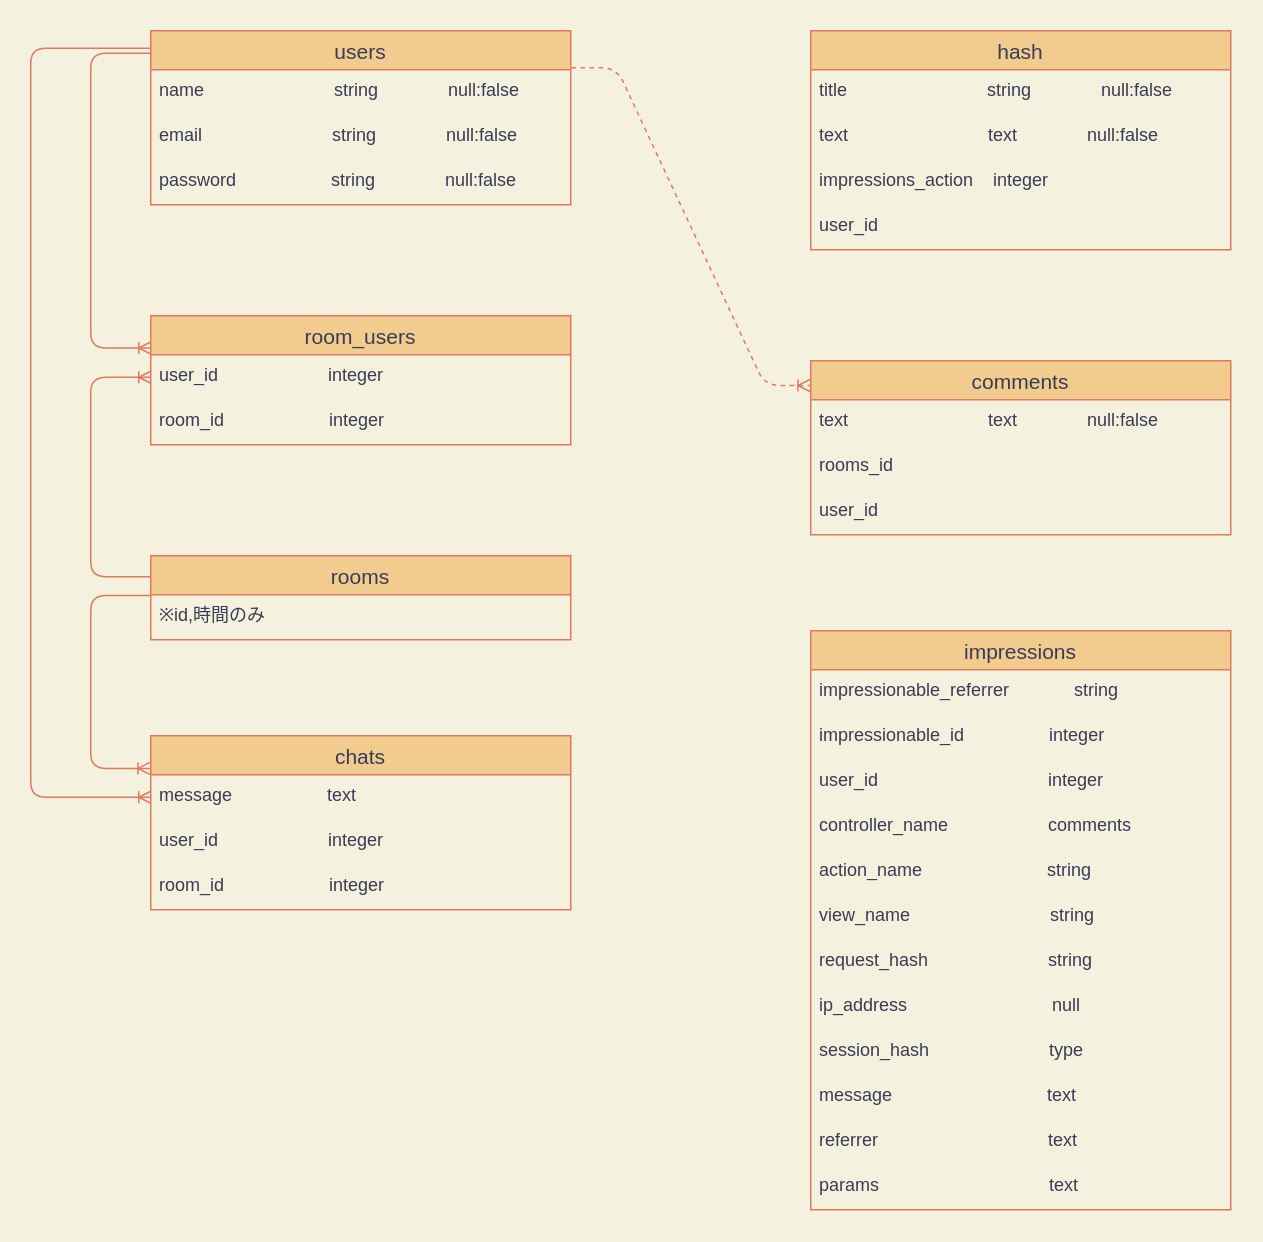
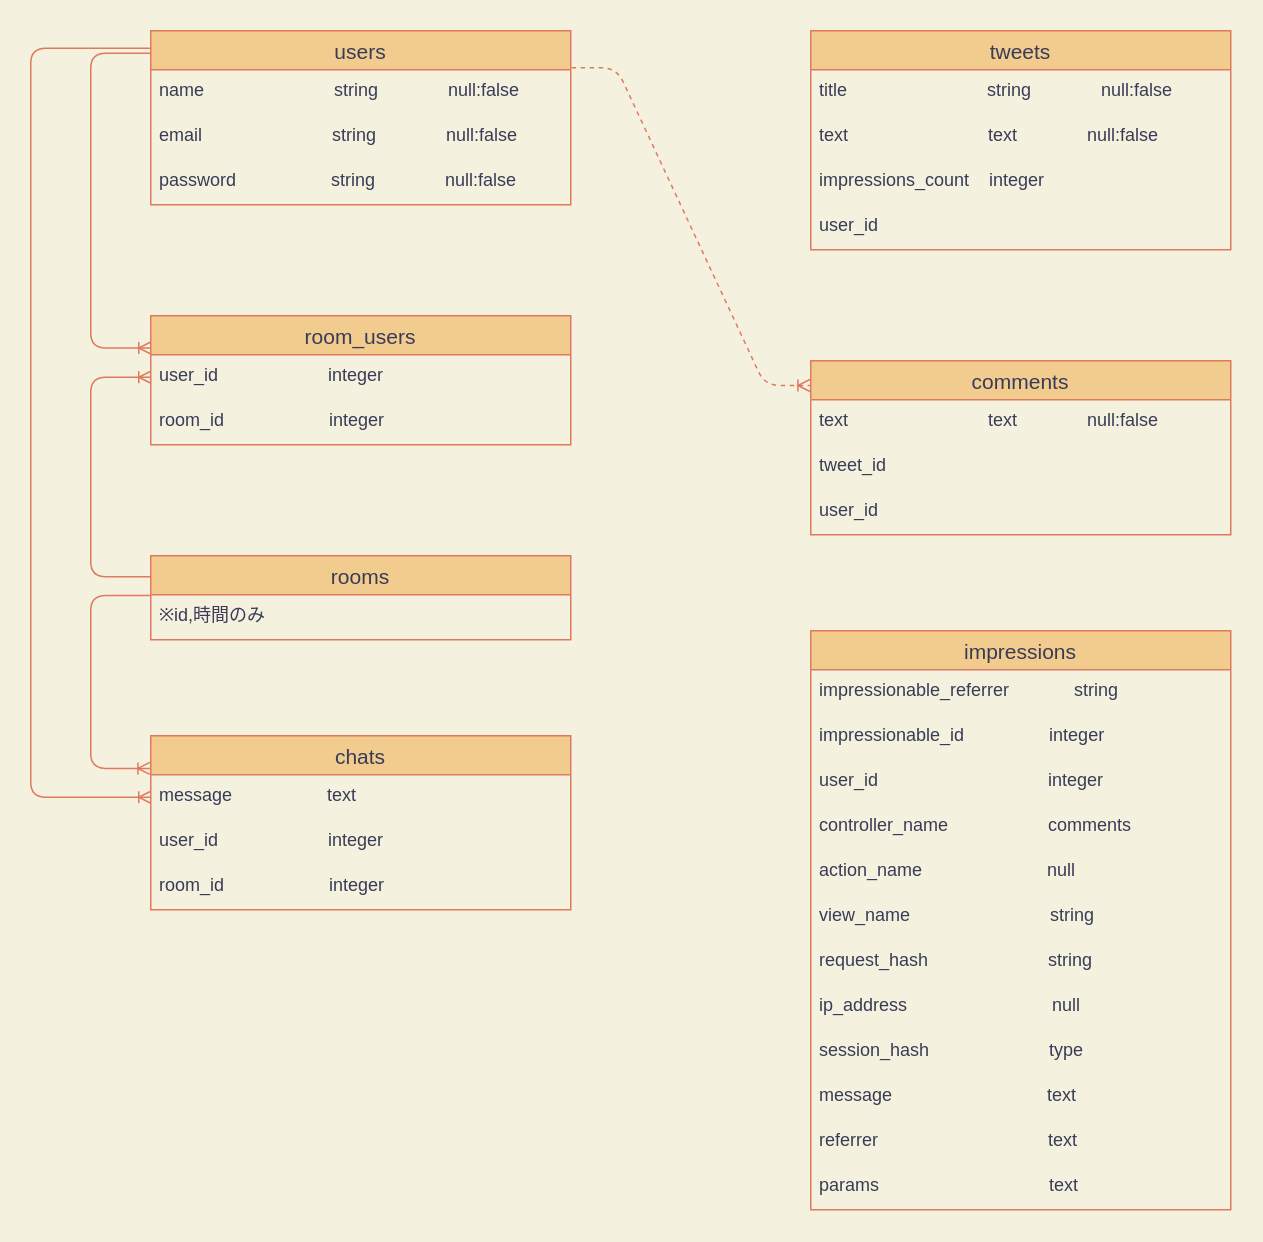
  <mxCell id="0" />
  <mxCell id="1" parent="0" />
  <mxCell id="2" value="users" style="swimlane;fontStyle=0;childLayout=stackLayout;horizontal=1;startSize=26;horizontalStack=0;resizeParent=1;resizeParentMax=0;resizeLast=0;collapsible=1;marginBottom=0;align=center;fontSize=14;strokeColor=#E07A5F;strokeWidth=1;fillColor=#F2CC8F;fontColor=#393C56;" parent="1" vertex="1"><mxGeometry y="20" width="280" height="116" as="geometry" x="100" /></mxCell>
  <mxCell id="3" value="name                          string              null:false       " style="text;strokeColor=none;fillColor=none;spacingLeft=4;spacingRight=4;overflow=hidden;rotatable=0;points=[[0,0.5],[1,0.5]];portConstraint=eastwest;fontSize=12;fontColor=#393C56;" parent="2" vertex="1"><mxGeometry y="26" width="280" height="30" as="geometry" /></mxCell>
  <mxCell id="4" value="email                          string              null:false" style="text;strokeColor=none;fillColor=none;spacingLeft=4;spacingRight=4;overflow=hidden;rotatable=0;points=[[0,0.5],[1,0.5]];portConstraint=eastwest;fontSize=12;fontColor=#393C56;" parent="2" vertex="1"><mxGeometry y="56" width="280" height="30" as="geometry" /></mxCell>
  <mxCell id="5" value="password                   string              null:false" style="text;strokeColor=none;fillColor=none;spacingLeft=4;spacingRight=4;overflow=hidden;rotatable=0;points=[[0,0.5],[1,0.5]];portConstraint=eastwest;fontSize=12;fontColor=#393C56;" parent="2" vertex="1"><mxGeometry y="86" width="280" height="30" as="geometry" /></mxCell>
- <mxCell id="6" value="hash" style="swimlane;fontStyle=0;childLayout=stackLayout;horizontal=1;startSize=26;horizontalStack=0;resizeParent=1;resizeParentMax=0;resizeLast=0;collapsible=1;marginBottom=0;align=center;fontSize=14;strokeColor=#E07A5F;strokeWidth=1;fillColor=#F2CC8F;fontColor=#393C56;" parent="1" vertex="1"><mxGeometry x="540" y="20" width="280" height="146" as="geometry" /></mxCell>
+ <mxCell id="6" value="tweets" style="swimlane;fontStyle=0;childLayout=stackLayout;horizontal=1;startSize=26;horizontalStack=0;resizeParent=1;resizeParentMax=0;resizeLast=0;collapsible=1;marginBottom=0;align=center;fontSize=14;strokeColor=#E07A5F;strokeWidth=1;fillColor=#F2CC8F;fontColor=#393C56;" parent="1" vertex="1"><mxGeometry x="540" y="20" width="280" height="146" as="geometry" /></mxCell>
  <mxCell id="7" value="title                            string              null:false       " style="text;strokeColor=none;fillColor=none;spacingLeft=4;spacingRight=4;overflow=hidden;rotatable=0;points=[[0,0.5],[1,0.5]];portConstraint=eastwest;fontSize=12;fontColor=#393C56;" parent="6" vertex="1"><mxGeometry y="26" width="280" height="30" as="geometry" /></mxCell>
  <mxCell id="8" value="text                            text              null:false" style="text;strokeColor=none;fillColor=none;spacingLeft=4;spacingRight=4;overflow=hidden;rotatable=0;points=[[0,0.5],[1,0.5]];portConstraint=eastwest;fontSize=12;fontColor=#393C56;" parent="6" vertex="1"><mxGeometry y="56" width="280" height="30" as="geometry" /></mxCell>
- <mxCell id="9" value="impressions_action    integer" style="text;strokeColor=none;fillColor=none;spacingLeft=4;spacingRight=4;overflow=hidden;rotatable=0;points=[[0,0.5],[1,0.5]];portConstraint=eastwest;fontSize=12;fontColor=#393C56;" parent="6" vertex="1"><mxGeometry y="86" width="280" height="30" as="geometry" /></mxCell>
+ <mxCell id="9" value="impressions_count    integer" style="text;strokeColor=none;fillColor=none;spacingLeft=4;spacingRight=4;overflow=hidden;rotatable=0;points=[[0,0.5],[1,0.5]];portConstraint=eastwest;fontSize=12;fontColor=#393C56;" parent="6" vertex="1"><mxGeometry y="86" width="280" height="30" as="geometry" /></mxCell>
  <mxCell id="10" value="user_id" style="text;strokeColor=none;fillColor=none;spacingLeft=4;spacingRight=4;overflow=hidden;rotatable=0;points=[[0,0.5],[1,0.5]];portConstraint=eastwest;fontSize=12;fontColor=#393C56;" vertex="1" parent="6"><mxGeometry y="116" width="280" height="30" as="geometry" /></mxCell>
  <mxCell id="11" value="comments" style="swimlane;fontStyle=0;childLayout=stackLayout;horizontal=1;startSize=26;horizontalStack=0;resizeParent=1;resizeParentMax=0;resizeLast=0;collapsible=1;marginBottom=0;align=center;fontSize=14;strokeColor=#E07A5F;strokeWidth=1;fillColor=#F2CC8F;fontColor=#393C56;" vertex="1" parent="1"><mxGeometry x="540" y="240" width="280" height="116" as="geometry" /></mxCell>
  <mxCell id="12" value="text                            text              null:false" style="text;strokeColor=none;fillColor=none;spacingLeft=4;spacingRight=4;overflow=hidden;rotatable=0;points=[[0,0.5],[1,0.5]];portConstraint=eastwest;fontSize=12;fontColor=#393C56;" vertex="1" parent="11"><mxGeometry y="26" width="280" height="30" as="geometry" /></mxCell>
- <mxCell id="13" value="rooms_id" style="text;strokeColor=none;fillColor=none;spacingLeft=4;spacingRight=4;overflow=hidden;rotatable=0;points=[[0,0.5],[1,0.5]];portConstraint=eastwest;fontSize=12;fontColor=#393C56;" vertex="1" parent="11"><mxGeometry y="56" width="280" height="30" as="geometry" /></mxCell>
+ <mxCell id="13" value="tweet_id" style="text;strokeColor=none;fillColor=none;spacingLeft=4;spacingRight=4;overflow=hidden;rotatable=0;points=[[0,0.5],[1,0.5]];portConstraint=eastwest;fontSize=12;fontColor=#393C56;" vertex="1" parent="11"><mxGeometry y="56" width="280" height="30" as="geometry" /></mxCell>
  <mxCell id="14" value="user_id" style="text;strokeColor=none;fillColor=none;spacingLeft=4;spacingRight=4;overflow=hidden;rotatable=0;points=[[0,0.5],[1,0.5]];portConstraint=eastwest;fontSize=12;fontColor=#393C56;" vertex="1" parent="11"><mxGeometry y="86" width="280" height="30" as="geometry" /></mxCell>
  <mxCell id="15" value="room_users" style="swimlane;fontStyle=0;childLayout=stackLayout;horizontal=1;startSize=26;horizontalStack=0;resizeParent=1;resizeParentMax=0;resizeLast=0;collapsible=1;marginBottom=0;align=center;fontSize=14;strokeColor=#E07A5F;strokeWidth=1;fillColor=#F2CC8F;fontColor=#393C56;" vertex="1" parent="1"><mxGeometry y="210" width="280" height="86" as="geometry" x="100" /></mxCell>
  <mxCell id="16" value="user_id                      integer" style="text;strokeColor=none;fillColor=none;spacingLeft=4;spacingRight=4;overflow=hidden;rotatable=0;points=[[0,0.5],[1,0.5]];portConstraint=eastwest;fontSize=12;fontColor=#393C56;" vertex="1" parent="15"><mxGeometry y="26" width="280" height="30" as="geometry" /></mxCell>
  <mxCell id="17" value="room_id                     integer" style="text;strokeColor=none;fillColor=none;spacingLeft=4;spacingRight=4;overflow=hidden;rotatable=0;points=[[0,0.5],[1,0.5]];portConstraint=eastwest;fontSize=12;fontColor=#393C56;" vertex="1" parent="15"><mxGeometry y="56" width="280" height="30" as="geometry" /></mxCell>
  <mxCell id="18" value="rooms" style="swimlane;fontStyle=0;childLayout=stackLayout;horizontal=1;startSize=26;horizontalStack=0;resizeParent=1;resizeParentMax=0;resizeLast=0;collapsible=1;marginBottom=0;align=center;fontSize=14;strokeColor=#E07A5F;strokeWidth=1;fillColor=#F2CC8F;fontColor=#393C56;" vertex="1" parent="1"><mxGeometry y="370" width="280" height="56" as="geometry" x="100" /></mxCell>
  <mxCell id="19" value="※id,時間のみ" style="text;strokeColor=none;fillColor=none;spacingLeft=4;spacingRight=4;overflow=hidden;rotatable=0;points=[[0,0.5],[1,0.5]];portConstraint=eastwest;fontSize=12;fontColor=#393C56;" vertex="1" parent="18"><mxGeometry y="26" width="280" height="30" as="geometry" /></mxCell>
  <mxCell id="20" value="chats" style="swimlane;fontStyle=0;childLayout=stackLayout;horizontal=1;startSize=26;horizontalStack=0;resizeParent=1;resizeParentMax=0;resizeLast=0;collapsible=1;marginBottom=0;align=center;fontSize=14;strokeColor=#E07A5F;strokeWidth=1;fillColor=#F2CC8F;fontColor=#393C56;" vertex="1" parent="1"><mxGeometry y="490" width="280" height="116" as="geometry" x="100" /></mxCell>
  <mxCell id="21" value="message                   text" style="text;strokeColor=none;fillColor=none;spacingLeft=4;spacingRight=4;overflow=hidden;rotatable=0;points=[[0,0.5],[1,0.5]];portConstraint=eastwest;fontSize=12;fontColor=#393C56;" vertex="1" parent="20"><mxGeometry y="26" width="280" height="30" as="geometry" /></mxCell>
  <mxCell id="22" value="user_id                      integer" style="text;strokeColor=none;fillColor=none;spacingLeft=4;spacingRight=4;overflow=hidden;rotatable=0;points=[[0,0.5],[1,0.5]];portConstraint=eastwest;fontSize=12;fontColor=#393C56;" vertex="1" parent="20"><mxGeometry y="56" width="280" height="30" as="geometry" /></mxCell>
  <mxCell id="23" value="room_id                     integer" style="text;strokeColor=none;fillColor=none;spacingLeft=4;spacingRight=4;overflow=hidden;rotatable=0;points=[[0,0.5],[1,0.5]];portConstraint=eastwest;fontSize=12;fontColor=#393C56;" vertex="1" parent="20"><mxGeometry y="86" width="280" height="30" as="geometry" /></mxCell>
  <mxCell id="24" value="impressions" style="swimlane;fontStyle=0;childLayout=stackLayout;horizontal=1;startSize=26;horizontalStack=0;resizeParent=1;resizeParentMax=0;resizeLast=0;collapsible=1;marginBottom=0;align=center;fontSize=14;strokeColor=#E07A5F;strokeWidth=1;fillColor=#F2CC8F;fontColor=#393C56;" vertex="1" parent="1"><mxGeometry x="540" y="420" width="280" height="386" as="geometry" /></mxCell>
  <mxCell id="25" value="impressionable_referrer             string" style="text;strokeColor=none;fillColor=none;spacingLeft=4;spacingRight=4;overflow=hidden;rotatable=0;points=[[0,0.5],[1,0.5]];portConstraint=eastwest;fontSize=12;fontColor=#393C56;" vertex="1" parent="24"><mxGeometry y="26" width="280" height="30" as="geometry" /></mxCell>
  <mxCell id="26" value="impressionable_id                 integer" style="text;strokeColor=none;fillColor=none;spacingLeft=4;spacingRight=4;overflow=hidden;rotatable=0;points=[[0,0.5],[1,0.5]];portConstraint=eastwest;fontSize=12;fontColor=#393C56;" vertex="1" parent="24"><mxGeometry y="56" width="280" height="30" as="geometry" /></mxCell>
  <mxCell id="27" value="user_id                                  integer" style="text;strokeColor=none;fillColor=none;spacingLeft=4;spacingRight=4;overflow=hidden;rotatable=0;points=[[0,0.5],[1,0.5]];portConstraint=eastwest;fontSize=12;fontColor=#393C56;" vertex="1" parent="24"><mxGeometry y="86" width="280" height="30" as="geometry" /></mxCell>
  <mxCell id="28" value="controller_name                    comments" style="text;strokeColor=none;fillColor=none;spacingLeft=4;spacingRight=4;overflow=hidden;rotatable=0;points=[[0,0.5],[1,0.5]];portConstraint=eastwest;fontSize=12;fontColor=#393C56;" vertex="1" parent="24"><mxGeometry y="116" width="280" height="30" as="geometry" /></mxCell>
- <mxCell id="29" value="action_name                         string" style="text;strokeColor=none;fillColor=none;spacingLeft=4;spacingRight=4;overflow=hidden;rotatable=0;points=[[0,0.5],[1,0.5]];portConstraint=eastwest;fontSize=12;fontColor=#393C56;" vertex="1" parent="24"><mxGeometry y="146" width="280" height="30" as="geometry" /></mxCell>
+ <mxCell id="29" value="action_name                         null" style="text;strokeColor=none;fillColor=none;spacingLeft=4;spacingRight=4;overflow=hidden;rotatable=0;points=[[0,0.5],[1,0.5]];portConstraint=eastwest;fontSize=12;fontColor=#393C56;" vertex="1" parent="24"><mxGeometry y="146" width="280" height="30" as="geometry" /></mxCell>
  <mxCell id="30" value="view_name                            string" style="text;strokeColor=none;fillColor=none;spacingLeft=4;spacingRight=4;overflow=hidden;rotatable=0;points=[[0,0.5],[1,0.5]];portConstraint=eastwest;fontSize=12;fontColor=#393C56;" vertex="1" parent="24"><mxGeometry y="176" width="280" height="30" as="geometry" /></mxCell>
  <mxCell id="31" value="request_hash                        string" style="text;strokeColor=none;fillColor=none;spacingLeft=4;spacingRight=4;overflow=hidden;rotatable=0;points=[[0,0.5],[1,0.5]];portConstraint=eastwest;fontSize=12;fontColor=#393C56;" vertex="1" parent="24"><mxGeometry y="206" width="280" height="30" as="geometry" /></mxCell>
  <mxCell id="32" value="ip_address                             null" style="text;strokeColor=none;fillColor=none;spacingLeft=4;spacingRight=4;overflow=hidden;rotatable=0;points=[[0,0.5],[1,0.5]];portConstraint=eastwest;fontSize=12;fontColor=#393C56;" vertex="1" parent="24"><mxGeometry y="236" width="280" height="30" as="geometry" /></mxCell>
  <mxCell id="33" value="session_hash                        type" style="text;strokeColor=none;fillColor=none;spacingLeft=4;spacingRight=4;overflow=hidden;rotatable=0;points=[[0,0.5],[1,0.5]];portConstraint=eastwest;fontSize=12;fontColor=#393C56;" vertex="1" parent="24"><mxGeometry y="266" width="280" height="30" as="geometry" /></mxCell>
  <mxCell id="34" value="message                               text" style="text;strokeColor=none;fillColor=none;spacingLeft=4;spacingRight=4;overflow=hidden;rotatable=0;points=[[0,0.5],[1,0.5]];portConstraint=eastwest;fontSize=12;fontColor=#393C56;" vertex="1" parent="24"><mxGeometry y="296" width="280" height="30" as="geometry" /></mxCell>
  <mxCell id="35" value="referrer                                  text" style="text;strokeColor=none;fillColor=none;spacingLeft=4;spacingRight=4;overflow=hidden;rotatable=0;points=[[0,0.5],[1,0.5]];portConstraint=eastwest;fontSize=12;fontColor=#393C56;" vertex="1" parent="24"><mxGeometry y="326" width="280" height="30" as="geometry" /></mxCell>
  <mxCell id="36" value="params                                  text" style="text;strokeColor=none;fillColor=none;spacingLeft=4;spacingRight=4;overflow=hidden;rotatable=0;points=[[0,0.5],[1,0.5]];portConstraint=eastwest;fontSize=12;fontColor=#393C56;" vertex="1" parent="24"><mxGeometry y="356" width="280" height="30" as="geometry" /></mxCell>
  <mxCell id="37" value="" style="edgeStyle=elbowEdgeStyle;fontSize=12;html=1;endArrow=ERoneToMany;entryX=0;entryY=0.25;entryDx=0;entryDy=0;labelBackgroundColor=#F4F1DE;strokeColor=#E07A5F;fontColor=#393C56;" edge="1" parent="1" target="15"><mxGeometry width="100" height="100" relative="1" as="geometry"><mxPoint y="35" as="sourcePoint" x="100" /><mxPoint x="70" y="150" as="targetPoint" /><Array as="points"><mxPoint x="60" y="130" /></Array></mxGeometry></mxCell>
  <mxCell id="38" value="" style="edgeStyle=elbowEdgeStyle;fontSize=12;html=1;endArrow=ERoneToMany;exitX=0;exitY=0.25;exitDx=0;exitDy=0;entryX=0;entryY=0.5;entryDx=0;entryDy=0;labelBackgroundColor=#F4F1DE;strokeColor=#E07A5F;fontColor=#393C56;" edge="1" parent="1" source="18" target="16"><mxGeometry width="100" height="100" relative="1" as="geometry"><mxPoint x="200" y="400" as="sourcePoint" /><mxPoint x="300" y="300" as="targetPoint" /><Array as="points"><mxPoint x="60" y="320" /></Array></mxGeometry></mxCell>
  <mxCell id="39" value="" style="edgeStyle=elbowEdgeStyle;fontSize=12;html=1;endArrow=ERoneToMany;exitX=-0.002;exitY=0.016;exitDx=0;exitDy=0;exitPerimeter=0;entryX=-0.002;entryY=-0.141;entryDx=0;entryDy=0;entryPerimeter=0;labelBackgroundColor=#F4F1DE;strokeColor=#E07A5F;fontColor=#393C56;" edge="1" parent="1" source="19" target="21"><mxGeometry width="100" height="100" relative="1" as="geometry"><mxPoint x="200" y="400" as="sourcePoint" /><mxPoint x="300" y="300" as="targetPoint" /><Array as="points"><mxPoint x="60" y="470" /></Array></mxGeometry></mxCell>
  <mxCell id="40" value="" style="edgeStyle=elbowEdgeStyle;fontSize=12;html=1;endArrow=ERoneToMany;exitX=-0.002;exitY=0.101;exitDx=0;exitDy=0;exitPerimeter=0;entryX=0;entryY=0.5;entryDx=0;entryDy=0;labelBackgroundColor=#F4F1DE;strokeColor=#E07A5F;fontColor=#393C56;" edge="1" parent="1" source="2" target="21"><mxGeometry width="100" height="100" relative="1" as="geometry"><mxPoint x="200" y="380" as="sourcePoint" /><mxPoint x="300" y="280" as="targetPoint" /><Array as="points"><mxPoint x="20" y="290" /></Array></mxGeometry></mxCell>
  <mxCell id="41" value="" style="edgeStyle=entityRelationEdgeStyle;fontSize=12;html=1;endArrow=ERoneToMany;exitX=1.002;exitY=-0.043;exitDx=0;exitDy=0;exitPerimeter=0;entryX=-0.002;entryY=0.142;entryDx=0;entryDy=0;entryPerimeter=0;labelBackgroundColor=#F4F1DE;strokeColor=#E07A5F;fontColor=#393C56;dashed=1;" edge="1" parent="1" source="3" target="11"><mxGeometry width="100" height="100" relative="1" as="geometry"><mxPoint x="200" y="380" as="sourcePoint" /><mxPoint x="300" y="280" as="targetPoint" /></mxGeometry></mxCell>
